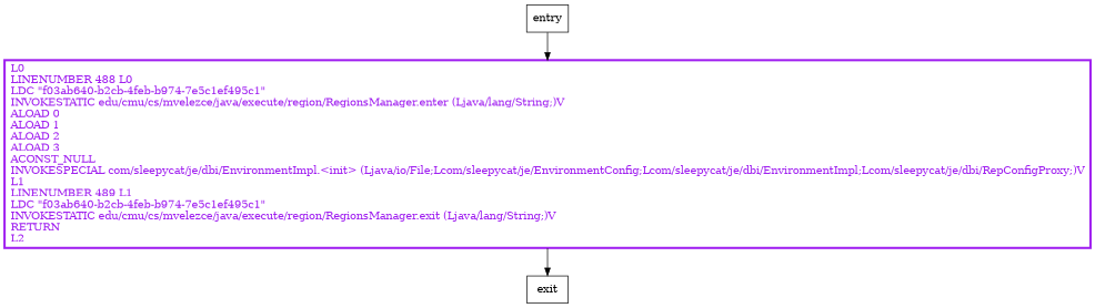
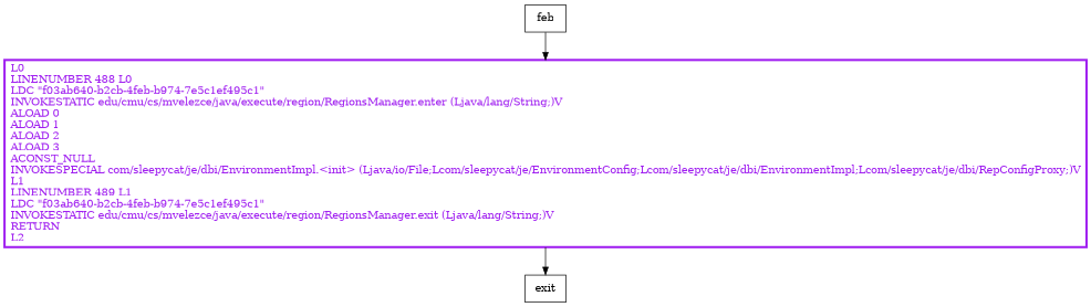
  digraph {
    node [shape=record]
    n1 [color=purple fontcolor=purple label="L0\lLINENUMBER 488 L0\lLDC \"f03ab640-b2cb-4feb-b974-7e5c1ef495c1\"\lINVOKESTATIC edu/cmu/cs/mvelezce/java/execute/region/RegionsManager.enter (Ljava/lang/String;)V\lALOAD 0\lALOAD 1\lALOAD 2\lALOAD 3\lACONST_NULL\lINVOKESPECIAL com/sleepycat/je/dbi/EnvironmentImpl.\<init\> (Ljava/io/File;Lcom/sleepycat/je/EnvironmentConfig;Lcom/sleepycat/je/dbi/EnvironmentImpl;Lcom/sleepycat/je/dbi/RepConfigProxy;)V\lL1\lLINENUMBER 489 L1\lLDC \"f03ab640-b2cb-4feb-b974-7e5c1ef495c1\"\lINVOKESTATIC edu/cmu/cs/mvelezce/java/execute/region/RegionsManager.exit (Ljava/lang/String;)V\lRETURN\lL2\l" penwidth=3]
    exit
-   entry
+   entry [label=feb]
    n1 -> exit
    entry -> n1
  }
